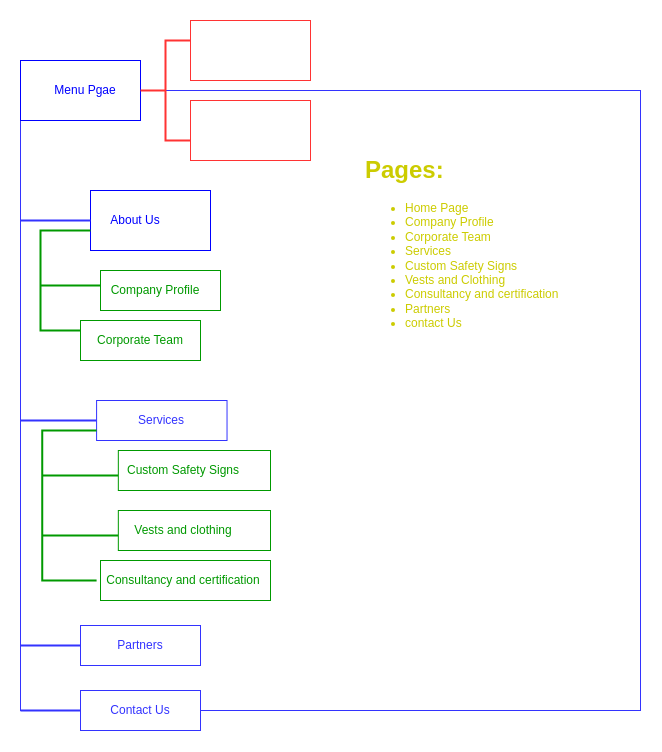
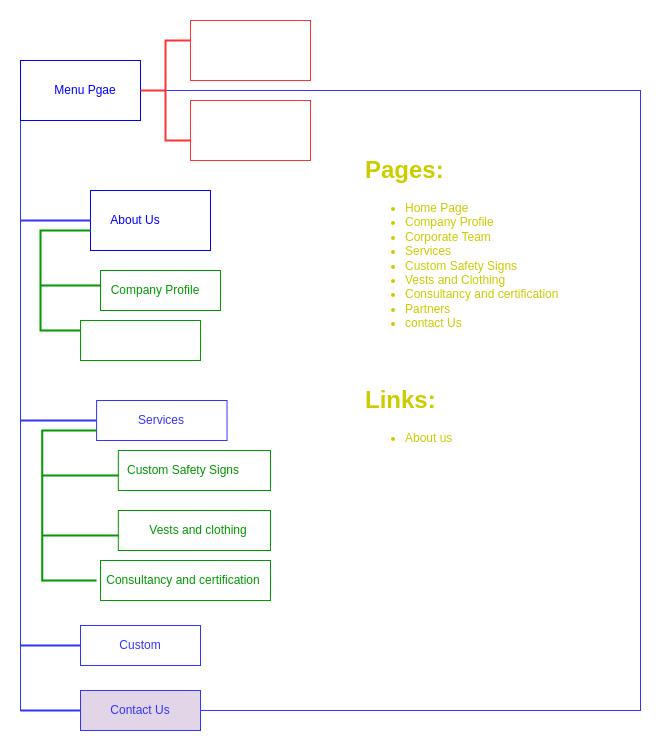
  <mxCell id="0" />
  <mxCell id="1" parent="0" />
  <mxCell id="2" value="" style="group" vertex="1" connectable="0" parent="1"><mxGeometry x="20" y="20" width="620" height="710" as="geometry" /></mxCell>
  <mxCell id="3" value="" style="whiteSpace=wrap;html=1;aspect=fixed;strokeColor=#3333FF;fontColor=#3333FF;" vertex="1" parent="2"><mxGeometry y="70" width="620" height="620" as="geometry" /></mxCell>
  <mxCell id="4" value="" style="group" vertex="1" connectable="0" parent="2"><mxGeometry width="290" height="140" as="geometry" /></mxCell>
  <mxCell id="5" value="" style="rounded=0;whiteSpace=wrap;html=1;fontColor=#0000FF;strokeColor=#0000FF;" vertex="1" parent="4"><mxGeometry y="40" width="120" height="60" as="geometry" /></mxCell>
  <mxCell id="6" value="Menu Pgae" style="text;html=1;strokeColor=none;fillColor=none;align=center;verticalAlign=middle;whiteSpace=wrap;rounded=0;fontColor=#0000FF;" vertex="1" parent="4"><mxGeometry x="30" y="60" width="70" height="20" as="geometry" /></mxCell>
  <mxCell id="7" value="" style="rounded=0;whiteSpace=wrap;html=1;strokeColor=#FF3333;" vertex="1" parent="4"><mxGeometry x="170" width="120" height="60" as="geometry" /></mxCell>
  <mxCell id="8" value="" style="rounded=0;whiteSpace=wrap;html=1;strokeColor=#FF3333;" vertex="1" parent="4"><mxGeometry x="170" y="80" width="120" height="60" as="geometry" /></mxCell>
  <mxCell id="9" value="" style="strokeWidth=2;html=1;shape=mxgraph.flowchart.annotation_2;align=left;labelPosition=right;pointerEvents=1;strokeColor=#FF3333;" vertex="1" parent="4"><mxGeometry x="120" y="20" width="50" height="100" as="geometry" /></mxCell>
  <mxCell id="10" value="" style="rounded=0;whiteSpace=wrap;html=1;strokeColor=#0000FF;" vertex="1" parent="2"><mxGeometry x="70" y="170" width="120" height="60" as="geometry" /></mxCell>
  <mxCell id="11" value="About Us" style="text;html=1;strokeColor=none;fillColor=none;align=center;verticalAlign=middle;whiteSpace=wrap;rounded=0;fontColor=#0000FF;" vertex="1" parent="2"><mxGeometry x="75" y="380" width="90" height="20" as="geometry" /></mxCell>
  <mxCell id="12" value="" style="line;strokeWidth=2;html=1;strokeColor=#3333FF;" vertex="1" parent="2"><mxGeometry y="195" width="70" height="10" as="geometry" /></mxCell>
  <mxCell id="13" value="" style="strokeWidth=2;html=1;shape=mxgraph.flowchart.annotation_1;align=left;pointerEvents=1;strokeColor=#009900;" vertex="1" parent="2"><mxGeometry x="20" y="210" width="50" height="100" as="geometry" /></mxCell>
  <mxCell id="14" value="" style="line;strokeWidth=2;html=1;strokeColor=#009900;" vertex="1" parent="2"><mxGeometry x="20" y="260" width="70" height="10" as="geometry" /></mxCell>
  <mxCell id="15" value="" style="rounded=0;whiteSpace=wrap;html=1;strokeColor=#009900;" vertex="1" parent="2"><mxGeometry x="80" y="250" width="120" height="40" as="geometry" /></mxCell>
  <mxCell id="16" value="" style="rounded=0;whiteSpace=wrap;html=1;strokeColor=#009900;" vertex="1" parent="2"><mxGeometry x="60" y="300" width="120" height="40" as="geometry" /></mxCell>
  <mxCell id="17" value="&lt;font color=&quot;#009900&quot;&gt;Company Profile&lt;/font&gt;" style="text;html=1;align=center;verticalAlign=middle;whiteSpace=wrap;rounded=0;" vertex="1" parent="2"><mxGeometry x="80" y="260" width="110" height="20" as="geometry" /></mxCell>
- <mxCell id="18" value="Corporate Team" style="text;html=1;strokeColor=none;fillColor=none;align=center;verticalAlign=middle;whiteSpace=wrap;rounded=0;fontColor=#009900;" vertex="1" parent="2"><mxGeometry x="65" y="310" width="110" height="20" as="geometry" /></mxCell>
  <mxCell id="19" value="About Us" style="text;html=1;strokeColor=none;fillColor=none;align=center;verticalAlign=middle;whiteSpace=wrap;rounded=0;fontColor=#0000FF;" vertex="1" parent="2"><mxGeometry x="70" y="190" width="90" height="20" as="geometry" /></mxCell>
  <mxCell id="20" value="" style="rounded=0;whiteSpace=wrap;html=1;strokeColor=#009900;" vertex="1" parent="2"><mxGeometry x="80" y="540" width="170" height="40" as="geometry" /></mxCell>
  <mxCell id="21" value="" style="line;strokeWidth=2;html=1;strokeColor=#3333FF;" vertex="1" parent="2"><mxGeometry y="395" width="76.087" height="10" as="geometry" /></mxCell>
  <mxCell id="22" value="Services" style="rounded=0;whiteSpace=wrap;html=1;strokeColor=#3333FF;fontColor=#3333FF;" vertex="1" parent="2"><mxGeometry x="76.087" y="380" width="130.435" height="40" as="geometry" /></mxCell>
  <mxCell id="23" value="" style="strokeWidth=2;html=1;shape=mxgraph.flowchart.annotation_1;align=left;pointerEvents=1;strokeColor=#009900;" vertex="1" parent="2"><mxGeometry x="21.739" y="410" width="54.348" height="150" as="geometry" /></mxCell>
  <mxCell id="24" value="" style="line;strokeWidth=2;html=1;strokeColor=#009900;" vertex="1" parent="2"><mxGeometry x="21.739" y="450" width="76.087" height="10" as="geometry" /></mxCell>
  <mxCell id="25" value="" style="line;strokeWidth=2;html=1;strokeColor=#009900;" vertex="1" parent="2"><mxGeometry x="21.739" y="510" width="76.087" height="10" as="geometry" /></mxCell>
  <mxCell id="26" value="" style="rounded=0;whiteSpace=wrap;html=1;strokeColor=#009900;" vertex="1" parent="2"><mxGeometry x="97.826" y="430" width="152.174" height="40" as="geometry" /></mxCell>
  <mxCell id="27" value="" style="rounded=0;whiteSpace=wrap;html=1;strokeColor=#009900;" vertex="1" parent="2"><mxGeometry x="97.826" y="490" width="152.174" height="40" as="geometry" /></mxCell>
  <mxCell id="28" value="Custom Safety Signs" style="text;html=1;strokeColor=none;fillColor=none;align=center;verticalAlign=middle;whiteSpace=wrap;rounded=0;fontColor=#009900;" vertex="1" parent="2"><mxGeometry x="103.261" y="440" width="119.565" height="20" as="geometry" /></mxCell>
- <mxCell id="29" value="Vests and clothing" style="text;html=1;strokeColor=none;fillColor=none;align=center;verticalAlign=middle;whiteSpace=wrap;rounded=0;fontColor=#009900;" vertex="1" parent="2"><mxGeometry x="103.261" y="500" width="119.565" height="20" as="geometry" /></mxCell>
+ <mxCell id="29" value="Vests and clothing" style="text;html=1;strokeColor=none;fillColor=none;align=center;verticalAlign=middle;whiteSpace=wrap;rounded=0;fontColor=#009900;" vertex="1" parent="2"><mxGeometry x="118.261" y="500" width="119.565" height="20" as="geometry" /></mxCell>
  <mxCell id="30" value="Consultancy and certification" style="text;html=1;strokeColor=none;fillColor=none;align=center;verticalAlign=middle;whiteSpace=wrap;rounded=0;fontColor=#009900;" vertex="1" parent="2"><mxGeometry x="76.087" y="550" width="173.913" height="20" as="geometry" /></mxCell>
  <mxCell id="31" value="" style="group" vertex="1" connectable="0" parent="2"><mxGeometry y="605" width="180" height="40" as="geometry" /></mxCell>
  <mxCell id="32" value="" style="line;strokeWidth=2;html=1;strokeColor=#3333FF;" vertex="1" parent="31"><mxGeometry y="15" width="70" height="10" as="geometry" /></mxCell>
- <mxCell id="33" value="Partners" style="rounded=0;whiteSpace=wrap;html=1;strokeColor=#3333FF;fontColor=#3333FF;" vertex="1" parent="31"><mxGeometry x="60" width="120" height="40" as="geometry" /></mxCell>
+ <mxCell id="33" value="Custom" style="rounded=0;whiteSpace=wrap;html=1;strokeColor=#3333FF;fontColor=#3333FF;" vertex="1" parent="31"><mxGeometry x="60" width="120" height="40" as="geometry" /></mxCell>
  <mxCell id="34" value="" style="group" vertex="1" connectable="0" parent="2"><mxGeometry y="670" width="180" height="40" as="geometry" /></mxCell>
  <mxCell id="35" value="" style="line;strokeWidth=2;html=1;strokeColor=#3333FF;" vertex="1" parent="34"><mxGeometry y="15" width="70" height="10" as="geometry" /></mxCell>
- <mxCell id="36" value="Contact Us" style="rounded=0;whiteSpace=wrap;html=1;strokeColor=#3333FF;fontColor=#3333FF;" vertex="1" parent="34"><mxGeometry x="60" width="120" height="40" as="geometry" /></mxCell>
+ <mxCell id="36" value="Contact Us" style="rounded=0;whiteSpace=wrap;html=1;strokeColor=#3333FF;fontColor=#3333FF;fillColor=#e1d5e7;" vertex="1" parent="34"><mxGeometry x="60" width="120" height="40" as="geometry" /></mxCell>
  <mxCell id="37" value="&lt;h1&gt;&lt;font&gt;Pages:&lt;/font&gt;&lt;/h1&gt;&lt;div&gt;&lt;ul&gt;&lt;li&gt;&lt;font&gt;Home Page&lt;/font&gt;&lt;/li&gt;&lt;li&gt;&lt;font&gt;Company Profile&lt;/font&gt;&lt;/li&gt;&lt;li&gt;&lt;font&gt;Corporate Team&lt;/font&gt;&lt;/li&gt;&lt;li&gt;&lt;font&gt;Services&amp;nbsp;&lt;/font&gt;&lt;/li&gt;&lt;li&gt;&lt;font&gt;Custom Safety Signs&lt;/font&gt;&lt;/li&gt;&lt;li&gt;&lt;font&gt;Vests and Clothing&lt;/font&gt;&lt;/li&gt;&lt;li&gt;&lt;font&gt;Consultancy and certification&lt;/font&gt;&lt;/li&gt;&lt;li&gt;&lt;font&gt;Partners&lt;/font&gt;&lt;/li&gt;&lt;li&gt;&lt;font&gt;contact Us&lt;/font&gt;&lt;/li&gt;&lt;/ul&gt;&lt;/div&gt;" style="text;html=1;strokeColor=none;fillColor=none;spacing=5;spacingTop=-20;whiteSpace=wrap;overflow=hidden;rounded=0;fontColor=#CCCC00;" vertex="1" parent="2"><mxGeometry x="340" y="130" width="220" height="200" as="geometry" /></mxCell>
+ <mxCell id="38" value="&lt;h1&gt;Links:&lt;/h1&gt;&lt;div&gt;&lt;ul&gt;&lt;li&gt;About us&lt;/li&gt;&lt;/ul&gt;&lt;/div&gt;" style="text;html=1;strokeColor=none;fillColor=none;spacing=5;spacingTop=-20;whiteSpace=wrap;overflow=hidden;rounded=0;fontColor=#CCCC00;" vertex="1" parent="2"><mxGeometry x="340" y="360" width="190" height="120" as="geometry" /></mxCell>
